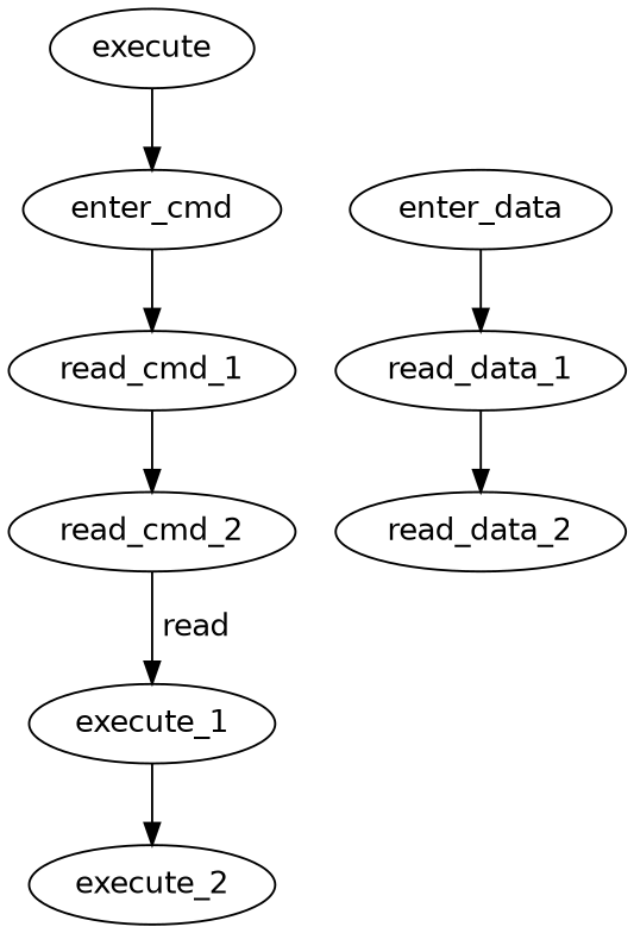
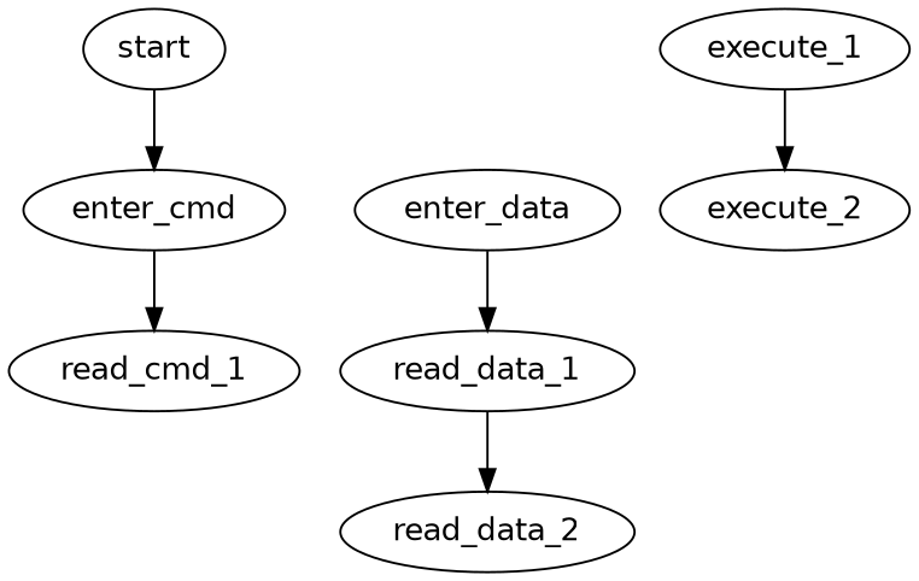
  digraph {
    fontname="DejaVu Sans"
    node [fontname="DejaVu Sans"]
    edge [fontname="DejaVu Sans"]
-   start [label=execute]
+   start
    enter_data
    enter_cmd
    read_data_1
    read_cmd_1
    read_data_2
-   read_cmd_2
    execute_1
    execute_2
    subgraph sub_1 {
      rank=hi
      start
    }
    subgraph sub_2 {
      rank=same
      enter_data
      enter_cmd
    }
    start -> enter_cmd
    enter_data -> read_data_1
    enter_cmd -> read_cmd_1
    read_data_1 -> read_data_2
-   read_cmd_1 -> read_cmd_2
-   read_cmd_2 -> execute_1 [label=" read"]
    execute_1 -> execute_2
  }
